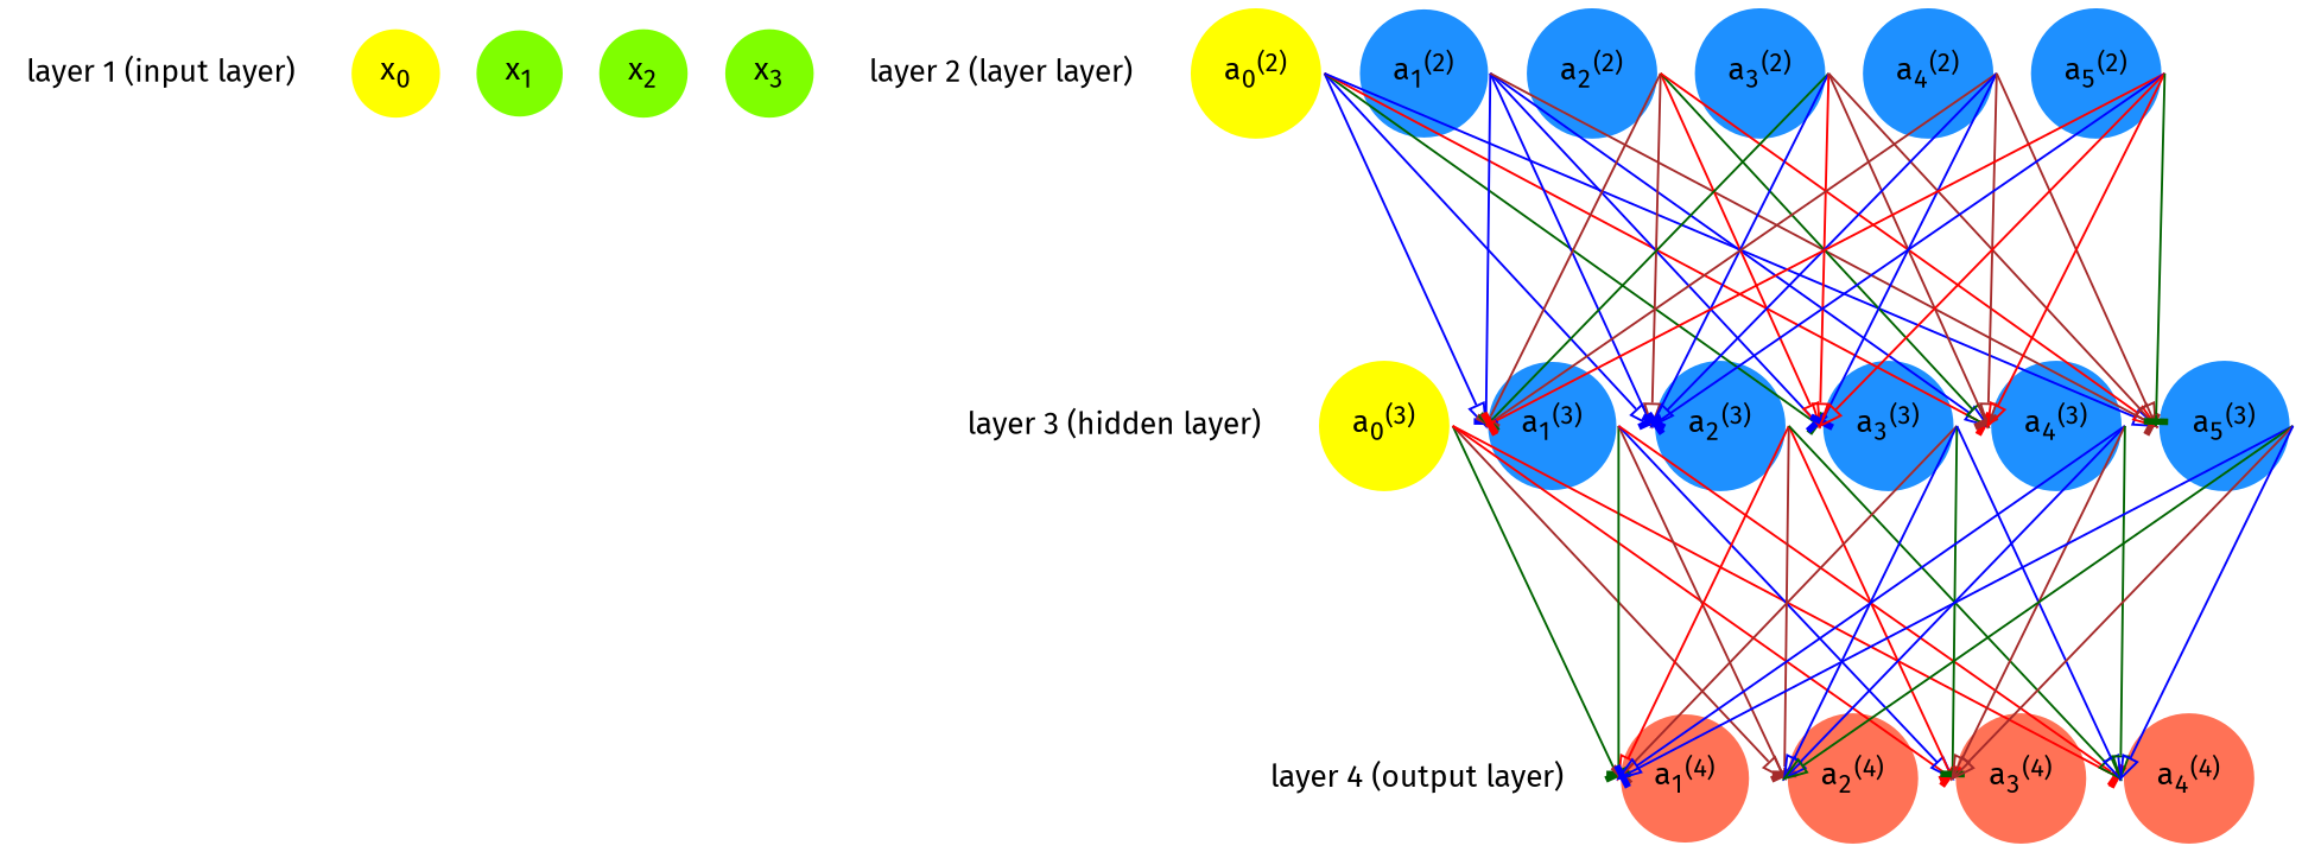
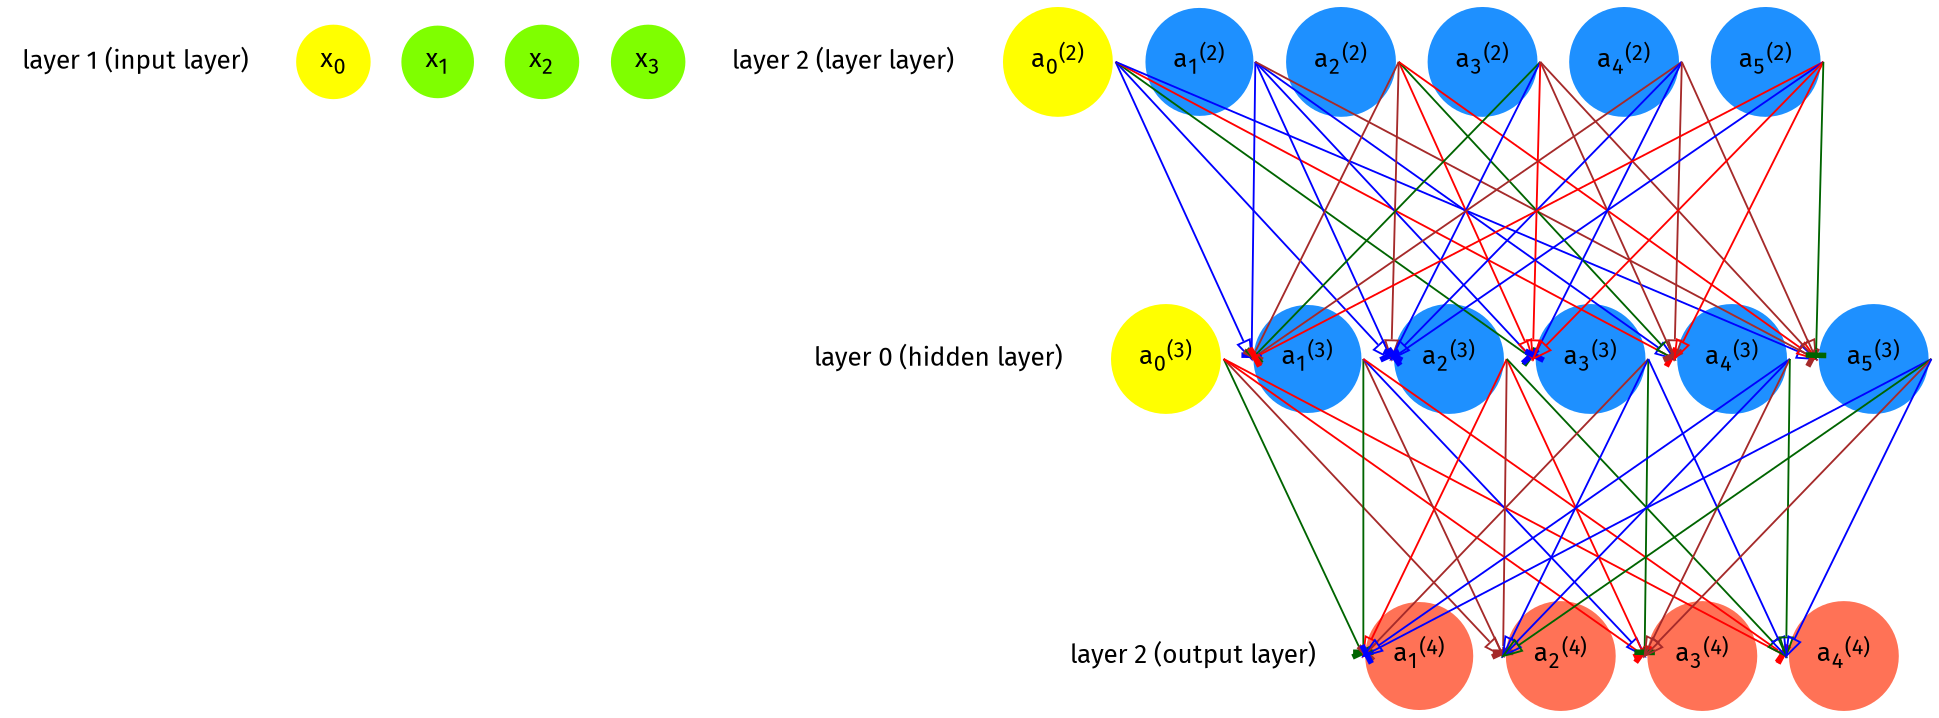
  digraph {
    fontname="Fira Sans"
    rankdir=TB
    ranksep=1.4
    splines=false
    node [color=dodgerblue fillcolor=dodgerblue fontname="Fira Sans" shape=circle style=filled]
    edge [fontname="Fira Sans" headport=w style=solid tailport=e arrowhead=onormal]
    n1 [color=yellow fillcolor=yellow label=<x<sub>0</sub>>]
    n2 [color=yellow fillcolor=yellow label=<a<sub>0</sub><sup>(2)</sup>>]
    n3 [color=yellow fillcolor=yellow label=<a<sub>0</sub><sup>(3)</sup>>]
    n4 [color=chartreuse fillcolor=chartreuse label=<x<sub>1</sub>>]
    n5 [color=chartreuse fillcolor=chartreuse label=<x<sub>2</sub>>]
    n6 [color=chartreuse fillcolor=chartreuse label=<x<sub>3</sub>>]
    n7 [label=<a<sub>1</sub><sup>(2)</sup>>]
    n8 [label=<a<sub>2</sub><sup>(2)</sup>>]
    n9 [label=<a<sub>3</sub><sup>(2)</sup>>]
    n10 [label=<a<sub>4</sub><sup>(2)</sup>>]
    n11 [label=<a<sub>5</sub><sup>(2)</sup>>]
    n12 [label=<a<sub>1</sub><sup>(3)</sup>>]
    n13 [label=<a<sub>2</sub><sup>(3)</sup>>]
    n14 [label=<a<sub>3</sub><sup>(3)</sup>>]
    n15 [label=<a<sub>4</sub><sup>(3)</sup>>]
    n16 [label=<a<sub>5</sub><sup>(3)</sup>>]
    n17 [color=coral1 fillcolor=coral1 label=<a<sub>1</sub><sup>(4)</sup>>]
    n18 [color=coral1 fillcolor=coral1 label=<a<sub>2</sub><sup>(4)</sup>>]
    n19 [color=coral1 fillcolor=coral1 label=<a<sub>3</sub><sup>(4)</sup>>]
    n20 [color=coral1 fillcolor=coral1 label=<a<sub>4</sub><sup>(4)</sup>>]
    n21 [color=darkorange label="layer 1 (input layer)" shape=plaintext fillcolor="" style=""]
    n22 [color=gray40 label="layer 2 (layer layer)" shape=plaintext fillcolor="" style=""]
-   n23 [color=gray40 label="layer 3 (hidden layer)" shape=plaintext fillcolor="" style=""]
-   n24 [color=teal label="layer 4 (output layer)" shape=plaintext fillcolor="" style=""]
+   n23 [color=gray40 label="layer 0 (hidden layer)" shape=plaintext fillcolor="" style=""]
+   n24 [color=teal label="layer 2 (output layer)" shape=plaintext fillcolor="" style=""]
    subgraph sub_1 {
      n1
      n2
      n3
    }
    subgraph sub_2 {
      n4
      n5
      n6
    }
    subgraph sub_3 {
      n7
      n8
      n9
      n10
      n11
      n12
      n13
      n14
      n15
      n16
    }
    subgraph sub_4 {
      n17
      n18
      n19
      n20
    }
    subgraph sub_5 {
      rank=same
      n1
      n4
      n5
      n6
    }
    subgraph sub_6 {
      rank=same
      n2
      n7
      n8
      n9
      n10
      n11
    }
    subgraph sub_7 {
      rank=same
      n3
      n12
      n13
      n14
      n15
      n16
    }
    subgraph sub_8 {
      rank=same
      n17
      n18
      n19
      n20
    }
    subgraph sub_9 {
      rank=same
      n1
      n21
    }
    subgraph sub_10 {
      rank=same
      n2
      n22
    }
    subgraph sub_11 {
      rank=same
      n3
      n23
    }
    subgraph sub_12 {
      rank=same
      n17
      n24
    }
    n1 -> n4 [style=invis arrowhead=""]
    n2 -> n3 [style=invis arrowhead=""]
    n2 -> n7 [style=invis arrowhead=""]
    n2 -> n12 [color=blue]
    n2 -> n13 [color=blue]
    n2 -> n14 [arrowhead=tee color=darkgreen]
    n2 -> n15 [arrowhead=tee color=red]
    n2 -> n16 [color=blue]
    n3 -> n12 [style=invis arrowhead=""]
    n3 -> n17 [arrowhead=tee color=darkgreen]
    n3 -> n18 [color=brown]
    n3 -> n19 [arrowhead=tee color=red]
    n3 -> n20 [arrowhead=tee color=red]
    n4 -> n5 [style=invis arrowhead=""]
    n5 -> n6 [style=invis arrowhead=""]
    n7 -> n8 [style=invis arrowhead=""]
    n7 -> n12 [arrowhead=tee color=blue]
    n7 -> n13 [arrowhead=tee color=blue]
    n7 -> n14 [arrowhead=tee color=blue]
    n7 -> n15 [color=blue]
    n7 -> n16 [arrowhead=tee color=brown]
    n8 -> n9 [style=invis arrowhead=""]
    n8 -> n12 [arrowhead=tee color=brown]
    n8 -> n13 [color=brown]
    n8 -> n14 [color=red]
    n8 -> n15 [color=darkgreen]
    n8 -> n16 [color=red]
    n9 -> n10 [style=invis arrowhead=""]
    n9 -> n12 [arrowhead=tee color=darkgreen]
    n9 -> n13 [arrowhead=tee color=blue]
    n9 -> n14 [color=red]
    n9 -> n15 [arrowhead=tee color=brown]
    n9 -> n16 [color=brown]
    n10 -> n11 [style=invis arrowhead=""]
    n10 -> n12 [arrowhead=tee color=brown]
    n10 -> n13 [color=blue]
    n10 -> n14 [arrowhead=tee color=blue]
    n10 -> n15 [color=brown]
    n10 -> n16 [color=brown]
    n11 -> n12 [arrowhead=tee color=red]
    n11 -> n13 [arrowhead=tee color=blue]
    n11 -> n14 [color=red]
    n11 -> n15 [color=red]
    n11 -> n16 [arrowhead=tee color=darkgreen]
    n12 -> n13 [style=invis arrowhead=""]
    n12 -> n17 [arrowhead=tee color=darkgreen]
    n12 -> n18 [arrowhead=tee color=brown]
    n12 -> n19 [color=blue]
    n12 -> n20 [arrowhead=tee color=red]
    n13 -> n14 [style=invis arrowhead=""]
    n13 -> n17 [color=red]
    n13 -> n18 [arrowhead=tee color=brown]
    n13 -> n19 [arrowhead=tee color=red]
    n13 -> n20 [color=darkgreen]
    n14 -> n15 [style=invis arrowhead=""]
    n14 -> n17 [arrowhead=tee color=brown]
    n14 -> n18 [color=blue]
    n14 -> n19 [arrowhead=tee color=darkgreen]
    n14 -> n20 [color=blue]
    n15 -> n16 [style=invis arrowhead=""]
    n15 -> n17 [color=blue]
    n15 -> n18 [color=blue]
    n15 -> n19 [color=brown]
    n15 -> n20 [color=darkgreen]
    n16 -> n17 [arrowhead=tee color=blue]
    n16 -> n18 [color=darkgreen]
    n16 -> n19 [color=brown]
    n16 -> n20 [color=blue]
    n17 -> n18 [style=invis arrowhead=""]
    n18 -> n19 [style=invis arrowhead=""]
    n19 -> n20 [style=invis arrowhead=""]
    n21 -> n1 [style=invis arrowhead=""]
    n22 -> n2 [style=invis arrowhead=""]
    n23 -> n3 [style=invis arrowhead=""]
    n24 -> n17 [style=invis arrowhead=""]
  }
